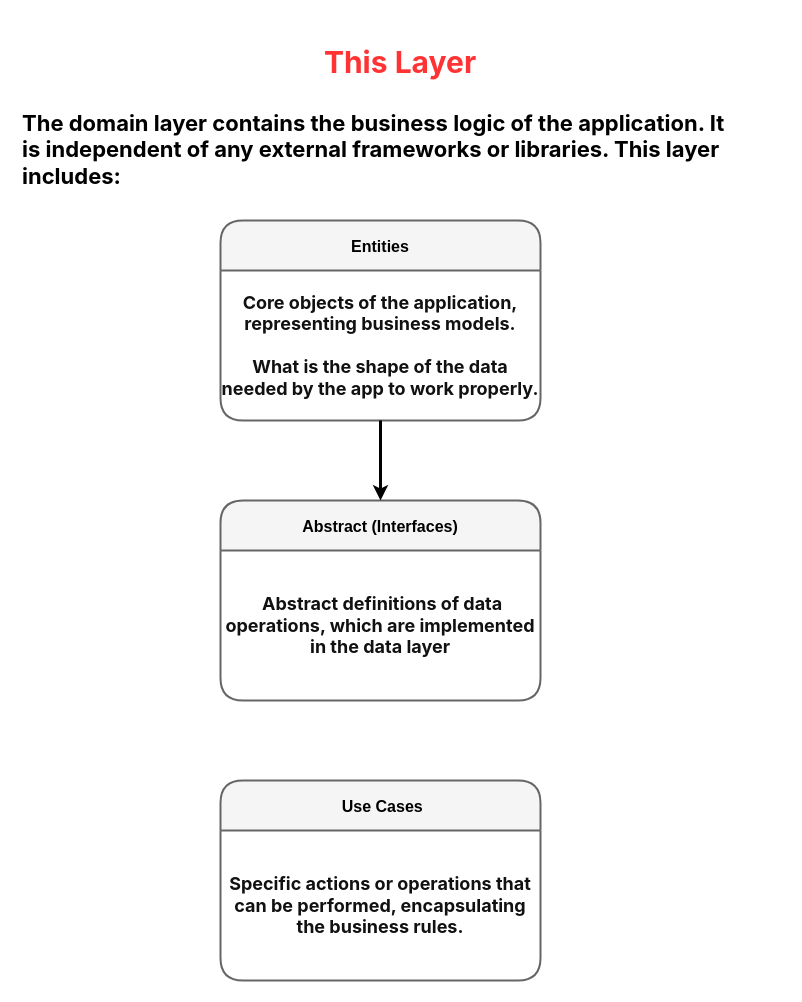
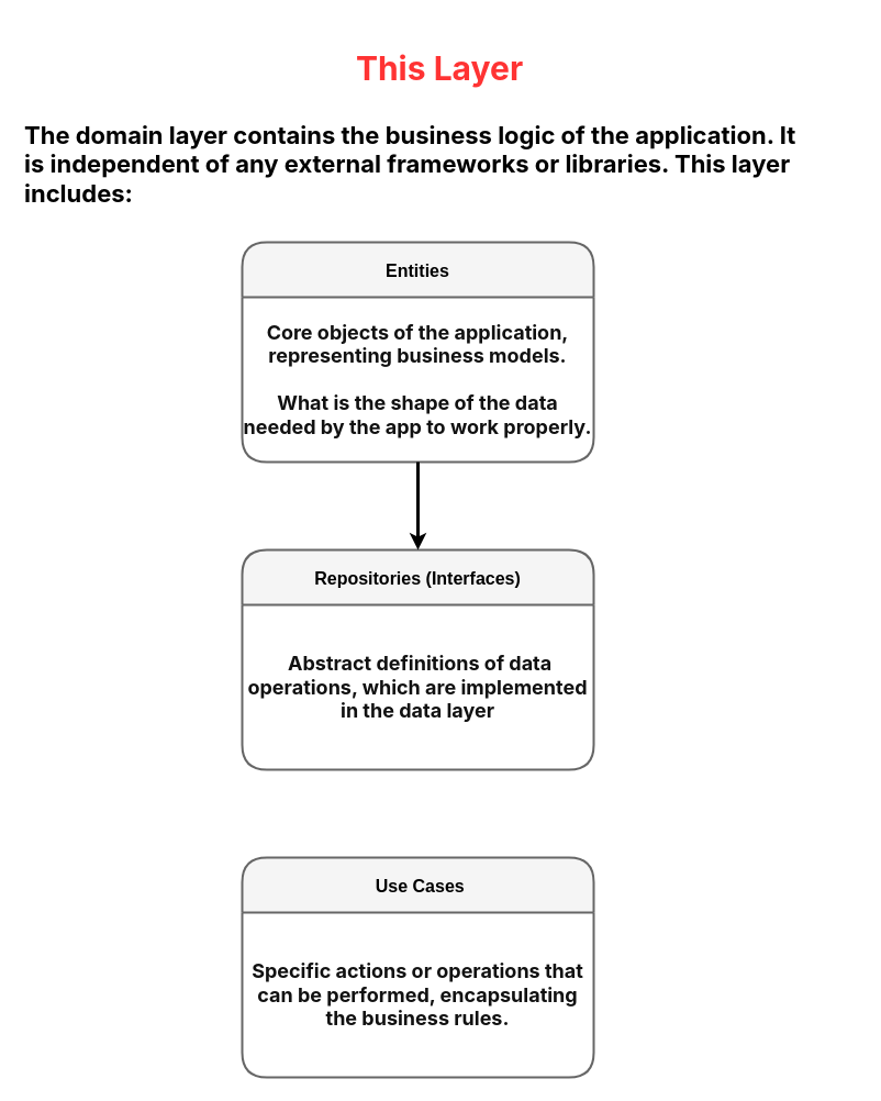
  <mxCell id="0" />
  <mxCell id="1" parent="0" />
  <mxCell id="2" value="&lt;p style=&quot;padding: 0px; margin: 12px 0px 0px; word-break: break-word; line-height: var(--cib-type-body2-line-height); font-variation-settings: var(--cib-type-body2-font-variation-settings);&quot;&gt;&lt;font face=&quot;-apple-system, Roboto, SegoeUI, Segoe UI, Helvetica Neue, Helvetica, Microsoft YaHei, Meiryo UI, Meiryo, Arial Unicode MS, sans-serif&quot;&gt;&lt;span style=&quot;font-size: 22px;&quot;&gt;&lt;b&gt;The domain layer contains the business logic of the application. It is independent of any external frameworks or libraries. This layer includes:&lt;/b&gt;&lt;/span&gt;&lt;/font&gt;&lt;/p&gt;&lt;div&gt;&lt;br&gt;&lt;/div&gt;" style="text;html=1;align=left;verticalAlign=middle;whiteSpace=wrap;rounded=0;fillColor=none;" vertex="1" parent="1"><mxGeometry x="20" y="100" width="720" height="100" as="geometry" /></mxCell>
  <mxCell id="3" value="Entities" style="swimlane;childLayout=stackLayout;horizontal=1;startSize=50;horizontalStack=0;rounded=1;fontSize=16;fontStyle=1;strokeWidth=2;resizeParent=0;resizeLast=1;shadow=0;dashed=0;align=center;fillColor=#f5f5f5;strokeColor=#666666;fontColor=default;" vertex="1" parent="1"><mxGeometry x="220" y="220" width="320" height="200" as="geometry" /></mxCell>
  <mxCell id="4" value="&lt;div style=&quot;&quot;&gt;&lt;span style=&quot;background-color: initial;&quot;&gt;&lt;font style=&quot;&quot; face=&quot;-apple-system, Roboto, SegoeUI, Segoe UI, Helvetica Neue, Helvetica, Microsoft YaHei, Meiryo UI, Meiryo, Arial Unicode MS, sans-serif&quot; color=&quot;#111111&quot;&gt;&lt;span style=&quot;font-size: 18px;&quot;&gt;&lt;b&gt;Core objects of the application, representing business models.&lt;/b&gt;&lt;/span&gt;&lt;/font&gt;&lt;/span&gt;&lt;/div&gt;&lt;div style=&quot;&quot;&gt;&lt;span style=&quot;background-color: initial;&quot;&gt;&lt;font style=&quot;&quot; face=&quot;-apple-system, Roboto, SegoeUI, Segoe UI, Helvetica Neue, Helvetica, Microsoft YaHei, Meiryo UI, Meiryo, Arial Unicode MS, sans-serif&quot; color=&quot;#111111&quot;&gt;&lt;span style=&quot;font-size: 18px;&quot;&gt;&lt;b&gt;&lt;br&gt;&lt;/b&gt;&lt;/span&gt;&lt;b style=&quot;font-size: 18px;&quot;&gt;What is the shape of the data needed by the app to work properly.&lt;/b&gt;&lt;/font&gt;&lt;/span&gt;&lt;/div&gt;" style="text;html=1;strokeColor=none;fillColor=none;align=center;verticalAlign=middle;whiteSpace=wrap;rounded=0;fontSize=16;" vertex="1" parent="3"><mxGeometry y="50" width="320" height="150" as="geometry" /></mxCell>
  <mxCell id="5" value=" Use Cases" style="swimlane;childLayout=stackLayout;horizontal=1;startSize=50;horizontalStack=0;rounded=1;fontSize=16;fontStyle=1;strokeWidth=2;resizeParent=0;resizeLast=1;shadow=0;dashed=0;align=center;fillColor=#f5f5f5;strokeColor=#666666;fontColor=default;" vertex="1" parent="1"><mxGeometry x="220" y="780" width="320" height="200" as="geometry" /></mxCell>
  <mxCell id="6" value="&lt;div style=&quot;&quot;&gt;&lt;font face=&quot;-apple-system, Roboto, SegoeUI, Segoe UI, Helvetica Neue, Helvetica, Microsoft YaHei, Meiryo UI, Meiryo, Arial Unicode MS, sans-serif&quot; color=&quot;#111111&quot;&gt;&lt;span style=&quot;font-size: 18px;&quot;&gt;&lt;b&gt;Specific actions or operations that can be performed, encapsulating the business rules.&lt;/b&gt;&lt;/span&gt;&lt;/font&gt;&lt;br&gt;&lt;/div&gt;" style="text;html=1;strokeColor=none;fillColor=none;align=center;verticalAlign=middle;whiteSpace=wrap;rounded=0;fontSize=16;" vertex="1" parent="5"><mxGeometry y="50" width="320" height="150" as="geometry" /></mxCell>
- <mxCell id="7" value="Abstract (Interfaces)" style="swimlane;childLayout=stackLayout;horizontal=1;startSize=50;horizontalStack=0;rounded=1;fontSize=16;fontStyle=1;strokeWidth=2;resizeParent=0;resizeLast=1;shadow=0;dashed=0;align=center;fillColor=#f5f5f5;strokeColor=#666666;fontColor=default;" vertex="1" parent="1"><mxGeometry x="220" y="500" width="320" height="200" as="geometry" /></mxCell>
+ <mxCell id="7" value="Repositories (Interfaces)" style="swimlane;childLayout=stackLayout;horizontal=1;startSize=50;horizontalStack=0;rounded=1;fontSize=16;fontStyle=1;strokeWidth=2;resizeParent=0;resizeLast=1;shadow=0;dashed=0;align=center;fillColor=#f5f5f5;strokeColor=#666666;fontColor=default;" vertex="1" parent="1"><mxGeometry x="220" y="500" width="320" height="200" as="geometry" /></mxCell>
  <mxCell id="8" value="&lt;div style=&quot;&quot;&gt;&lt;font face=&quot;-apple-system, Roboto, SegoeUI, Segoe UI, Helvetica Neue, Helvetica, Microsoft YaHei, Meiryo UI, Meiryo, Arial Unicode MS, sans-serif&quot; color=&quot;#111111&quot;&gt;&lt;span style=&quot;font-size: 18px;&quot;&gt;&lt;b&gt;&amp;nbsp;Abstract definitions of data operations, which are implemented in the data layer&lt;/b&gt;&lt;/span&gt;&lt;/font&gt;&lt;br&gt;&lt;/div&gt;" style="text;html=1;strokeColor=none;fillColor=none;align=center;verticalAlign=middle;whiteSpace=wrap;rounded=0;fontSize=16;" vertex="1" parent="7"><mxGeometry y="50" width="320" height="150" as="geometry" /></mxCell>
  <mxCell id="9" value="&lt;p style=&quot;padding: 0px; margin: 12px 0px 0px; word-break: break-word; line-height: var(--cib-type-body2-line-height); font-variation-settings: var(--cib-type-body2-font-variation-settings);&quot;&gt;&lt;font size=&quot;1&quot; color=&quot;#ff3333&quot; face=&quot;-apple-system, Roboto, SegoeUI, Segoe UI, Helvetica Neue, Helvetica, Microsoft YaHei, Meiryo UI, Meiryo, Arial Unicode MS, sans-serif&quot;&gt;&lt;b style=&quot;font-size: 30px;&quot;&gt;This Layer&lt;/b&gt;&lt;/font&gt;&lt;/p&gt;" style="text;html=1;align=center;verticalAlign=middle;whiteSpace=wrap;rounded=0;fillColor=none;" vertex="1" parent="1"><mxGeometry x="20" y="20" width="760" height="70" as="geometry" /></mxCell>
  <mxCell id="10" style="edgeStyle=orthogonalEdgeStyle;rounded=0;orthogonalLoop=1;jettySize=auto;html=1;entryX=0.5;entryY=0;entryDx=0;entryDy=0;strokeWidth=3;" edge="1" parent="1" source="4" target="7"><mxGeometry relative="1" as="geometry" /></mxCell>
